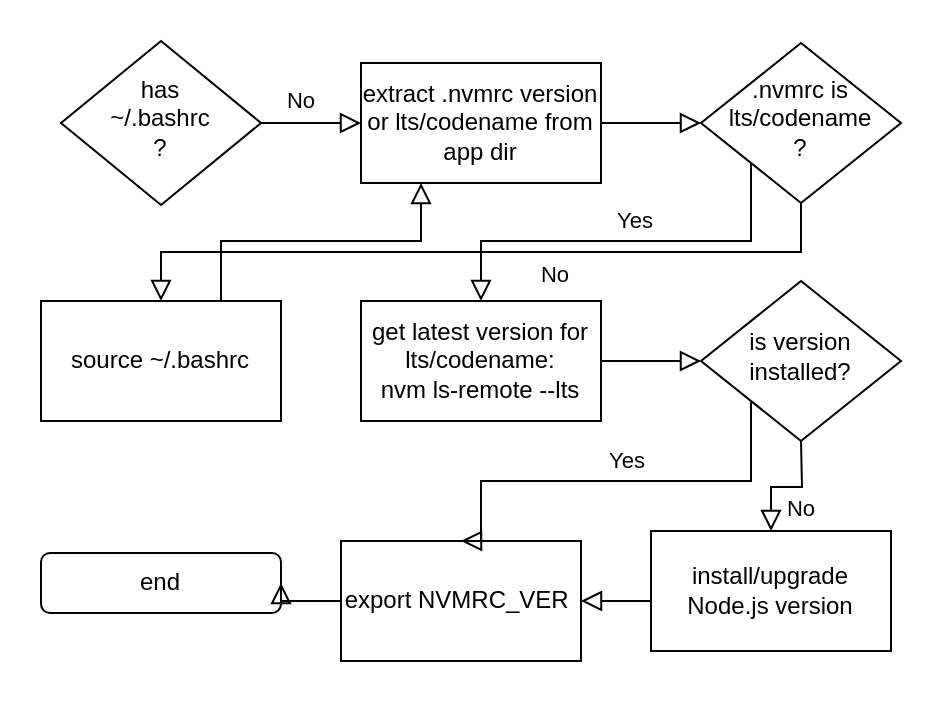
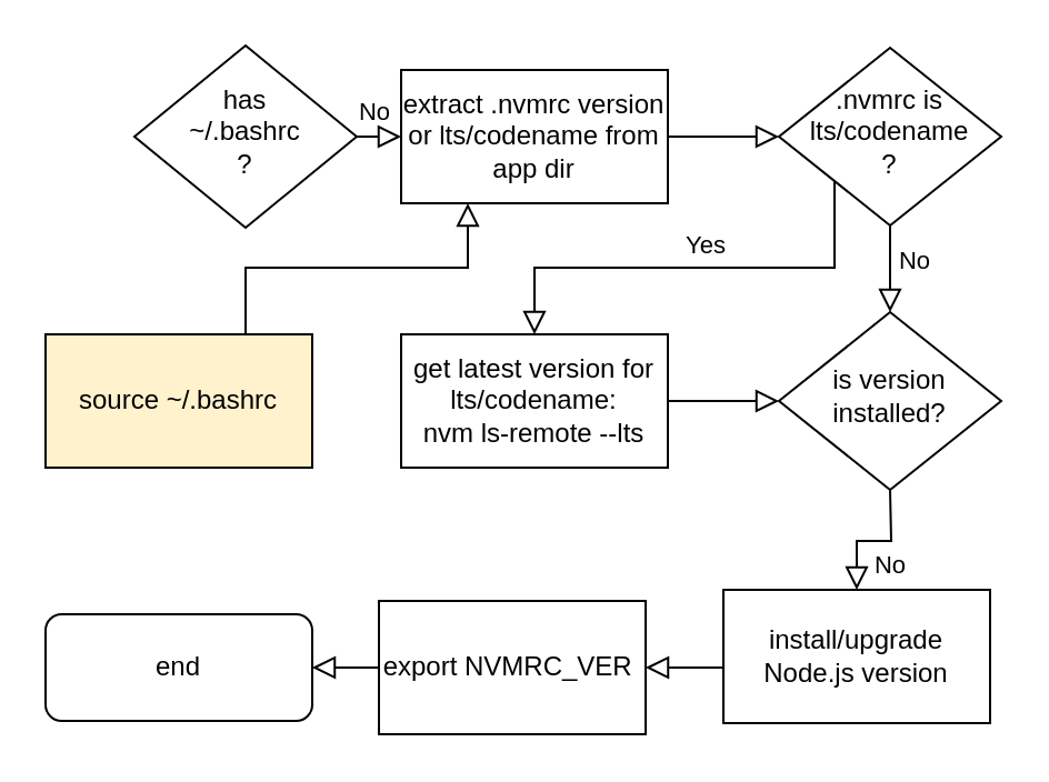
  <mxCell id="0" />
  <mxCell id="1" parent="0" />
- <mxCell id="2" value="end" style="rounded=1;whiteSpace=wrap;html=1;fontSize=12;glass=0;strokeWidth=1;shadow=0;" parent="1" vertex="1"><mxGeometry x="20" y="276" width="120" height="30" as="geometry" /></mxCell>
- <mxCell id="3" value="has&lt;br&gt;~/.bashrc&lt;br&gt;?" style="rhombus;whiteSpace=wrap;html=1;shadow=0;fontFamily=Helvetica;fontSize=12;align=center;strokeWidth=1;spacing=6;spacingTop=-4;" parent="1" vertex="1"><mxGeometry x="30" y="20" width="100" height="82" as="geometry" /></mxCell>
- <mxCell id="4" value="source ~/.bashrc" style="rounded=0;whiteSpace=wrap;html=1;" parent="1" vertex="1"><mxGeometry x="20" y="150" width="120" height="60" as="geometry" /></mxCell>
+ <mxCell id="2" value="end" style="rounded=1;whiteSpace=wrap;html=1;fontSize=12;glass=0;strokeWidth=1;shadow=0;" parent="1" vertex="1"><mxGeometry x="20" y="276" width="120" height="48" as="geometry" /></mxCell>
+ <mxCell id="3" value="has&lt;br&gt;~/.bashrc&lt;br&gt;?" style="rhombus;whiteSpace=wrap;html=1;shadow=0;fontFamily=Helvetica;fontSize=12;align=center;strokeWidth=1;spacing=6;spacingTop=-4;" parent="1" vertex="1"><mxGeometry x="60" y="20" width="100" height="82" as="geometry" /></mxCell>
+ <mxCell id="4" value="source ~/.bashrc" style="rounded=0;whiteSpace=wrap;html=1;fillColor=#fff2cc;" parent="1" vertex="1"><mxGeometry x="20" y="150" width="120" height="60" as="geometry" /></mxCell>
  <mxCell id="5" value="No" style="rounded=0;html=1;jettySize=auto;orthogonalLoop=1;fontSize=11;endArrow=block;endFill=0;endSize=8;strokeWidth=1;shadow=0;labelBackgroundColor=none;edgeStyle=orthogonalEdgeStyle;exitX=1;exitY=0.5;exitDx=0;exitDy=0;entryX=0;entryY=0.5;entryDx=0;entryDy=0;" parent="1" source="3" target="8" edge="1"><mxGeometry x="-0.2" y="11" relative="1" as="geometry"><mxPoint as="offset" /><mxPoint x="140" y="750" as="sourcePoint" /><mxPoint x="330" y="300" as="targetPoint" /></mxGeometry></mxCell>
  <mxCell id="6" value="Yes" style="edgeStyle=orthogonalEdgeStyle;rounded=0;html=1;jettySize=auto;orthogonalLoop=1;fontSize=11;endArrow=block;endFill=0;endSize=8;strokeWidth=1;shadow=0;labelBackgroundColor=none;exitX=0.75;exitY=0;exitDx=0;exitDy=0;textOpacity=0;entryX=0.25;entryY=1;entryDx=0;entryDy=0;" parent="1" source="4" target="8" edge="1"><mxGeometry x="-0.5" y="-20" relative="1" as="geometry"><mxPoint as="offset" /><mxPoint x="300.03" y="820" as="sourcePoint" /><mxPoint x="202" y="93" as="targetPoint" /><Array as="points"><mxPoint x="110" y="120" /><mxPoint x="210" y="120" /></Array></mxGeometry></mxCell>
  <mxCell id="7" value="Yes" style="edgeStyle=orthogonalEdgeStyle;rounded=0;html=1;jettySize=auto;orthogonalLoop=1;fontSize=11;endArrow=block;endFill=0;endSize=8;strokeWidth=1;shadow=0;labelBackgroundColor=none;textOpacity=0;entryX=1;entryY=0.5;entryDx=0;entryDy=0;exitX=0;exitY=0.5;exitDx=0;exitDy=0;" parent="1" source="13" target="2" edge="1"><mxGeometry y="10" relative="1" as="geometry"><mxPoint as="offset" /><mxPoint x="80" y="600" as="sourcePoint" /><mxPoint x="90" y="550" as="targetPoint" /><Array as="points" /></mxGeometry></mxCell>
  <mxCell id="8" value="extract .nvmrc version or lts/codename from app dir" style="rounded=0;whiteSpace=wrap;html=1;" vertex="1" parent="1"><mxGeometry x="180" y="31" width="120" height="60" as="geometry" /></mxCell>
  <mxCell id="9" value=".nvmrc is lts/codename&lt;br&gt;?" style="rhombus;whiteSpace=wrap;html=1;shadow=0;fontFamily=Helvetica;fontSize=12;align=center;strokeWidth=1;spacing=6;spacingTop=-4;" vertex="1" parent="1"><mxGeometry x="350" y="21" width="100" height="80" as="geometry" /></mxCell>
  <mxCell id="10" value="Yes" style="edgeStyle=orthogonalEdgeStyle;rounded=0;html=1;jettySize=auto;orthogonalLoop=1;fontSize=11;endArrow=block;endFill=0;endSize=8;strokeWidth=1;shadow=0;labelBackgroundColor=none;textOpacity=0;exitX=1;exitY=0.5;exitDx=0;exitDy=0;" edge="1" parent="1" source="8"><mxGeometry x="-0.5" y="-20" relative="1" as="geometry"><mxPoint as="offset" /><mxPoint x="310" y="340" as="sourcePoint" /><mxPoint x="350" y="61" as="targetPoint" /><Array as="points"><mxPoint x="320" y="61" /><mxPoint x="320" y="61" /></Array></mxGeometry></mxCell>
  <mxCell id="11" value="get latest version for lts/codename:&lt;br&gt;nvm ls-remote --lts" style="rounded=0;whiteSpace=wrap;html=1;" vertex="1" parent="1"><mxGeometry x="180" y="150" width="120" height="60" as="geometry" /></mxCell>
  <mxCell id="12" value="Yes" style="edgeStyle=orthogonalEdgeStyle;rounded=0;html=1;jettySize=auto;orthogonalLoop=1;fontSize=11;endArrow=block;endFill=0;endSize=8;strokeWidth=1;shadow=0;labelBackgroundColor=none;exitX=0;exitY=1;exitDx=0;exitDy=0;entryX=0.5;entryY=0;entryDx=0;entryDy=0;" edge="1" parent="1" source="9" target="11"><mxGeometry x="-0.053" y="-10" relative="1" as="geometry"><mxPoint as="offset" /><mxPoint x="90" y="112" as="sourcePoint" /><mxPoint x="90" y="150" as="targetPoint" /><Array as="points"><mxPoint x="375" y="120" /><mxPoint x="240" y="120" /></Array></mxGeometry></mxCell>
  <mxCell id="13" value="export NVMRC_VER&amp;nbsp;" style="rounded=0;whiteSpace=wrap;html=1;" vertex="1" parent="1"><mxGeometry x="170" y="270" width="120" height="60" as="geometry" /></mxCell>
  <mxCell id="14" value="is version&lt;br&gt;installed?" style="rhombus;whiteSpace=wrap;html=1;shadow=0;fontFamily=Helvetica;fontSize=12;align=center;strokeWidth=1;spacing=6;spacingTop=-4;" vertex="1" parent="1"><mxGeometry x="350" y="140" width="100" height="80" as="geometry" /></mxCell>
- <mxCell id="15" value="No" style="rounded=0;html=1;jettySize=auto;orthogonalLoop=1;fontSize=11;endArrow=block;endFill=0;endSize=8;strokeWidth=1;shadow=0;labelBackgroundColor=none;edgeStyle=orthogonalEdgeStyle;exitX=0.5;exitY=1;exitDx=0;exitDy=0;" edge="1" parent="1" source="9" target="4"><mxGeometry x="-0.2" y="11" relative="1" as="geometry"><mxPoint as="offset" /><mxPoint x="140" y="71" as="sourcePoint" /><mxPoint x="190" y="71" as="targetPoint" /></mxGeometry></mxCell>
+ <mxCell id="15" value="No" style="rounded=0;html=1;jettySize=auto;orthogonalLoop=1;fontSize=11;endArrow=block;endFill=0;endSize=8;strokeWidth=1;shadow=0;labelBackgroundColor=none;edgeStyle=orthogonalEdgeStyle;exitX=0.5;exitY=1;exitDx=0;exitDy=0;entryX=0.5;entryY=0;entryDx=0;entryDy=0;" edge="1" parent="1" source="9" target="14"><mxGeometry x="-0.2" y="11" relative="1" as="geometry"><mxPoint as="offset" /><mxPoint x="140" y="71" as="sourcePoint" /><mxPoint x="190" y="71" as="targetPoint" /></mxGeometry></mxCell>
  <mxCell id="16" value="Yes" style="edgeStyle=orthogonalEdgeStyle;rounded=0;html=1;jettySize=auto;orthogonalLoop=1;fontSize=11;endArrow=block;endFill=0;endSize=8;strokeWidth=1;shadow=0;labelBackgroundColor=none;textOpacity=0;exitX=1;exitY=0.5;exitDx=0;exitDy=0;entryX=0;entryY=0.5;entryDx=0;entryDy=0;" edge="1" parent="1" source="11" target="14"><mxGeometry x="-0.5" y="-20" relative="1" as="geometry"><mxPoint as="offset" /><mxPoint x="310" y="71" as="sourcePoint" /><mxPoint x="360" y="71" as="targetPoint" /><Array as="points"><mxPoint x="330" y="180" /><mxPoint x="330" y="180" /></Array></mxGeometry></mxCell>
  <mxCell id="17" value="install/upgrade Node.js version" style="rounded=0;whiteSpace=wrap;html=1;" vertex="1" parent="1"><mxGeometry x="325" y="265" width="120" height="60" as="geometry" /></mxCell>
- <mxCell id="18" value="Yes" style="edgeStyle=orthogonalEdgeStyle;rounded=0;html=1;jettySize=auto;orthogonalLoop=1;fontSize=11;endArrow=block;endFill=0;endSize=8;strokeWidth=1;shadow=0;labelBackgroundColor=none;exitX=0;exitY=1;exitDx=0;exitDy=0;entryX=0.5;entryY=0;entryDx=0;entryDy=0;" edge="1" parent="1" source="14" target="13"><mxGeometry x="-0.053" y="-10" relative="1" as="geometry"><mxPoint as="offset" /><mxPoint x="375" y="190" as="sourcePoint" /><mxPoint x="240" y="270" as="targetPoint" /><Array as="points"><mxPoint x="375" y="240" /><mxPoint x="240" y="240" /></Array></mxGeometry></mxCell>
  <mxCell id="19" value="No" style="rounded=0;html=1;jettySize=auto;orthogonalLoop=1;fontSize=11;endArrow=block;endFill=0;endSize=8;strokeWidth=1;shadow=0;labelBackgroundColor=none;edgeStyle=orthogonalEdgeStyle;entryX=0.5;entryY=0;entryDx=0;entryDy=0;" edge="1" parent="1" target="17"><mxGeometry x="-0.2" y="11" relative="1" as="geometry"><mxPoint as="offset" /><mxPoint x="400" y="220" as="sourcePoint" /><mxPoint x="410" y="150" as="targetPoint" /></mxGeometry></mxCell>
  <mxCell id="20" value="Yes" style="edgeStyle=orthogonalEdgeStyle;rounded=0;html=1;jettySize=auto;orthogonalLoop=1;fontSize=11;endArrow=block;endFill=0;endSize=8;strokeWidth=1;shadow=0;labelBackgroundColor=none;textOpacity=0;entryX=1;entryY=0.5;entryDx=0;entryDy=0;exitX=0;exitY=0.5;exitDx=0;exitDy=0;" edge="1" parent="1" source="17" target="13"><mxGeometry x="-0.5" y="-20" relative="1" as="geometry"><mxPoint as="offset" /><mxPoint x="320" y="270" as="sourcePoint" /><mxPoint x="360" y="190" as="targetPoint" /><Array as="points"><mxPoint x="320" y="300" /><mxPoint x="320" y="300" /></Array></mxGeometry></mxCell>
